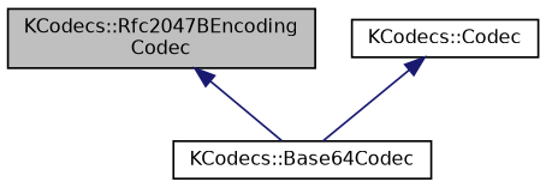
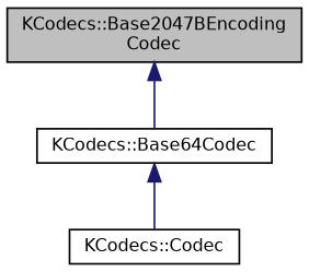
  digraph {
    node [color=black fillcolor=white fontname=Helvetica fontsize=10 shape=record style=filled]
    edge [color=midnightblue dir=back fontname=Helvetica fontsize=10 labelfontname=Helvetica labelfontsize=10 style=solid]
-   n1 [fillcolor=grey75 fontcolor=black height=0.2 label="KCodecs::Rfc2047BEncoding\lCodec" width=0.4]
+   n1 [fillcolor=grey75 fontcolor=black height=0.2 label="KCodecs::Base2047BEncoding\lCodec" width=0.4]
    n2 [height=0.2 label="KCodecs::Base64Codec" width=0.4]
    n3 [height=0.2 label="KCodecs::Codec" width=0.4]
    n1 -> n2
-   n3 -> n2
+   n2 -> n3
  }
